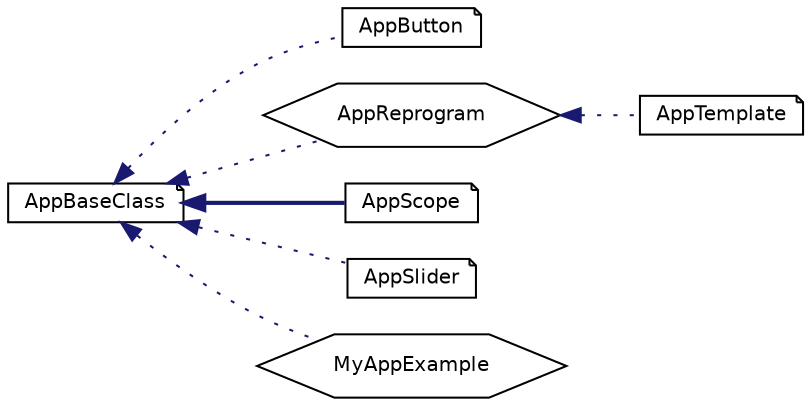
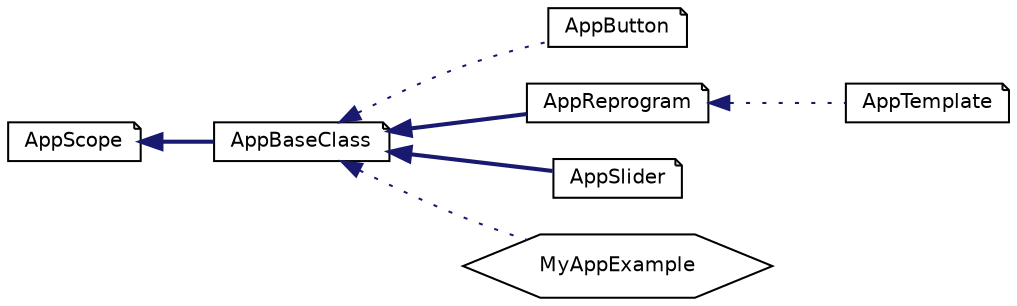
  digraph {
    rankdir=LR
    node [color=black fillcolor=white fontname=Helvetica fontsize=10 shape=note style=filled]
    edge [color=midnightblue dir=back fontname=Helvetica fontsize=10 labelfontname=Helvetica labelfontsize=10 style=dotted]
    n1 [height=0.2 label=AppBaseClass width=0.4]
    n2 [height=0.2 label=AppButton width=0.4]
-   n3 [height=0.2 label=AppReprogram shape=hexagon width=0.4]
+   n3 [height=0.2 label=AppReprogram width=0.4]
    n4 [height=0.2 label=AppScope width=0.4]
    n5 [height=0.2 label=AppSlider width=0.4]
    n6 [height=0.2 label=MyAppExample shape=hexagon width=0.4]
    n7 [height=0.2 label=AppTemplate width=0.4]
    n1 -> n2
-   n1 -> n3
-   n1 -> n4 [style=bold]
-   n1 -> n5
+   n1 -> n3 [style=bold]
+   n4 -> n1 [style=bold]
+   n1 -> n5 [style=bold]
    n1 -> n6
    n3 -> n7
  }
